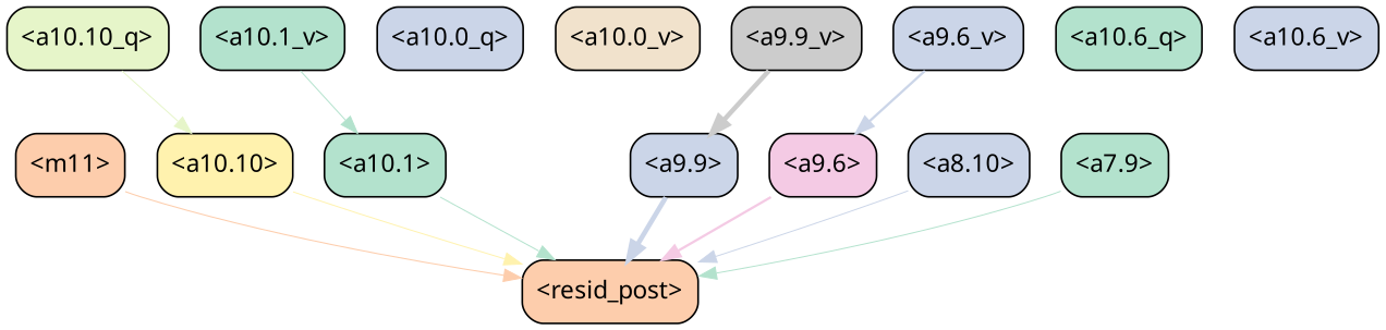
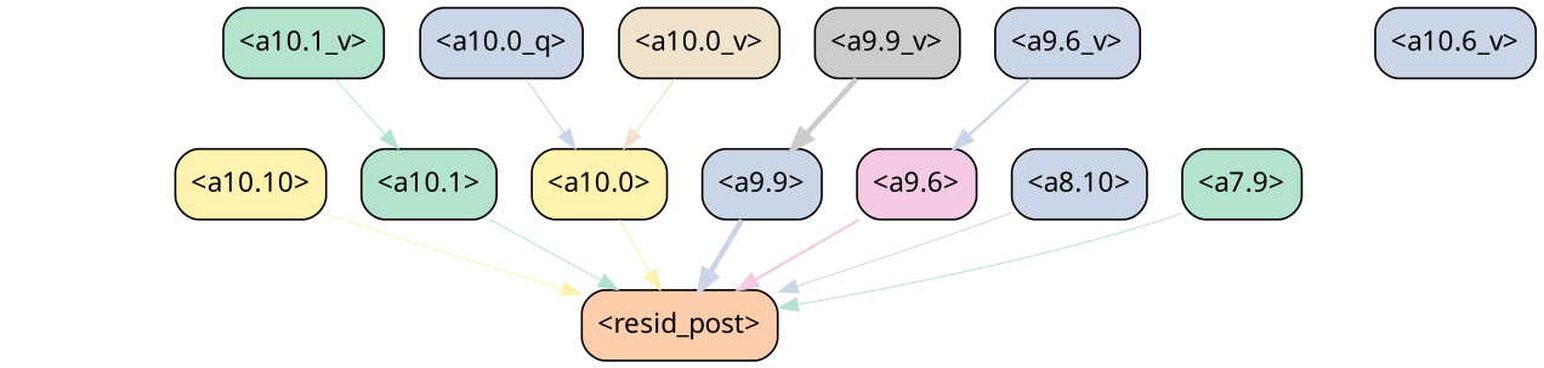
  strict digraph {
    fontname="Noto Sans"
    splines=true
    node [color=black fillcolor="#cbd5e8" fontname="Noto Sans" shape=box style="filled, rounded"]
    edge [color="#cbd5e8" fontname="Noto Sans" penwidth=0.6]
-   "<m11>" [fillcolor="#fdcdac"]
    "<resid_post>" [fillcolor="#fdcdac"]
    "<a10.10>" [fillcolor="#fff2ae"]
    "<a10.1>" [fillcolor="#b3e2cd"]
+   "<a10.0>" [fillcolor="#fff2ae"]
    "<a9.9>"
    "<a9.6>" [fillcolor="#f4cae4"]
    "<a8.10>"
    "<a7.9>" [fillcolor="#b3e2cd"]
-   "<a10.10_q>" [fillcolor="#e6f5c9"]
-   "<a10.6_q>" [fillcolor="#b3e2cd"]
    "<a10.0_q>"
    "<a10.6_v>"
    "<a10.1_v>" [fillcolor="#b3e2cd"]
    "<a10.0_v>" [fillcolor="#f1e2cc"]
    "<a9.9_v>" [fillcolor="#cccccc"]
    "<a9.6_v>"
-   "<m11>" -> "<resid_post>" [color="#fdcdac" penwidth=0.6392734050750732]
    "<a10.10>" -> "<resid_post>" [color="#fff2ae"]
    "<a10.1>" -> "<resid_post>" [color="#b3e2cd"]
+   "<a10.0>" -> "<resid_post>" [color="#fff2ae" penwidth=0.7430362701416016]
    "<a9.9>" -> "<resid_post>" [penwidth=2.7972054481506348]
    "<a9.6>" -> "<resid_post>" [color="#f4cae4" penwidth=1.394308090209961]
    "<a8.10>" -> "<resid_post>"
    "<a7.9>" -> "<resid_post>" [color="#b3e2cd"]
-   "<a10.10_q>" -> "<a10.10>" [color="#e6f5c9"]
+   "<a10.0_q>" -> "<a10.0>" [penwidth=0.6952221393585205]
    "<a10.1_v>" -> "<a10.1>" [color="#b3e2cd"]
+   "<a10.0_v>" -> "<a10.0>" [color="#f1e2cc" penwidth=0.7329092025756836]
    "<a9.9_v>" -> "<a9.9>" [color="#cccccc" penwidth=2.715490236878395]
    "<a9.6_v>" -> "<a9.6>" [penwidth=1.3954099416732788]
  }
